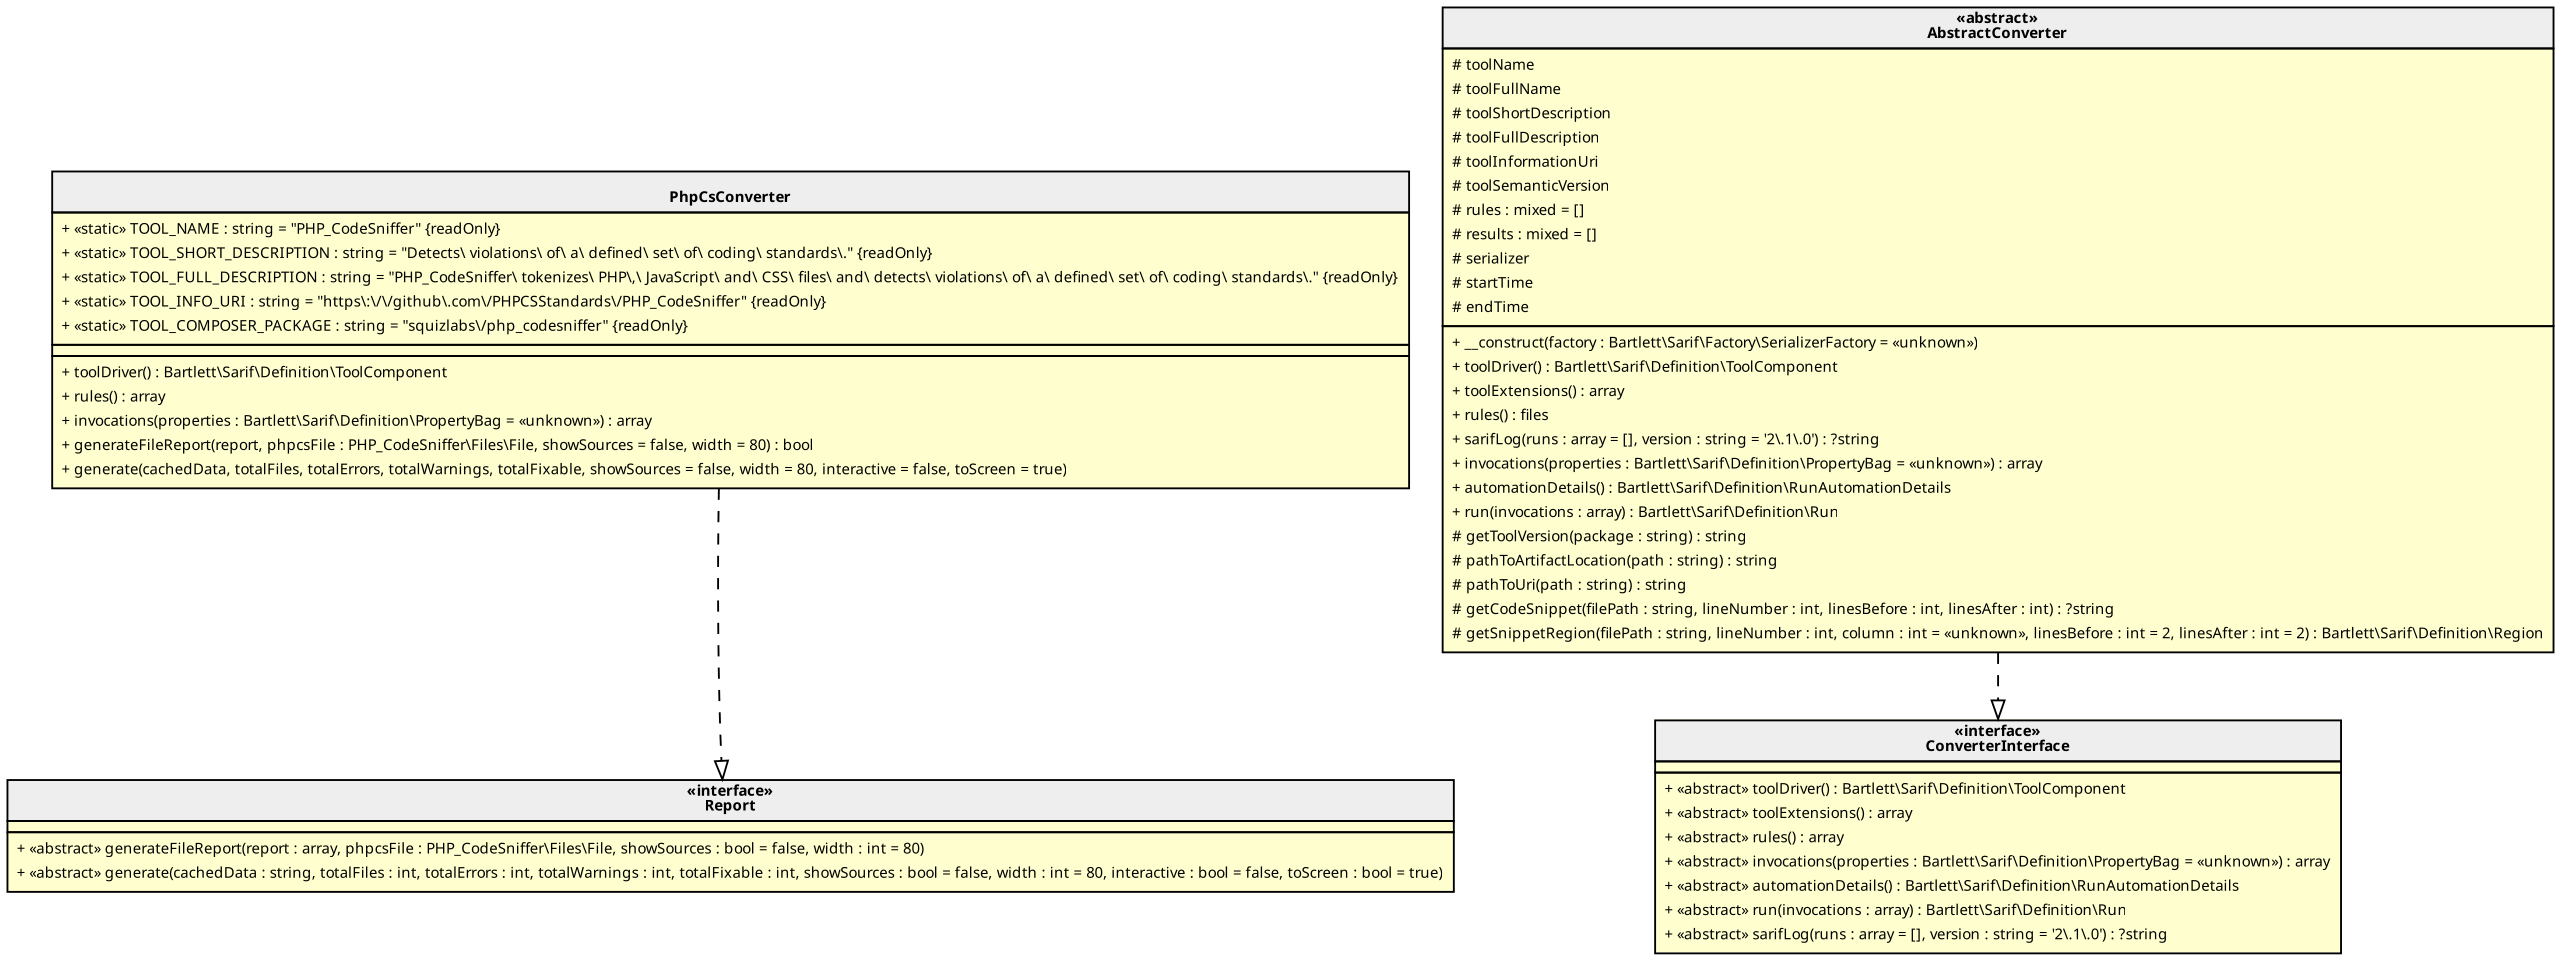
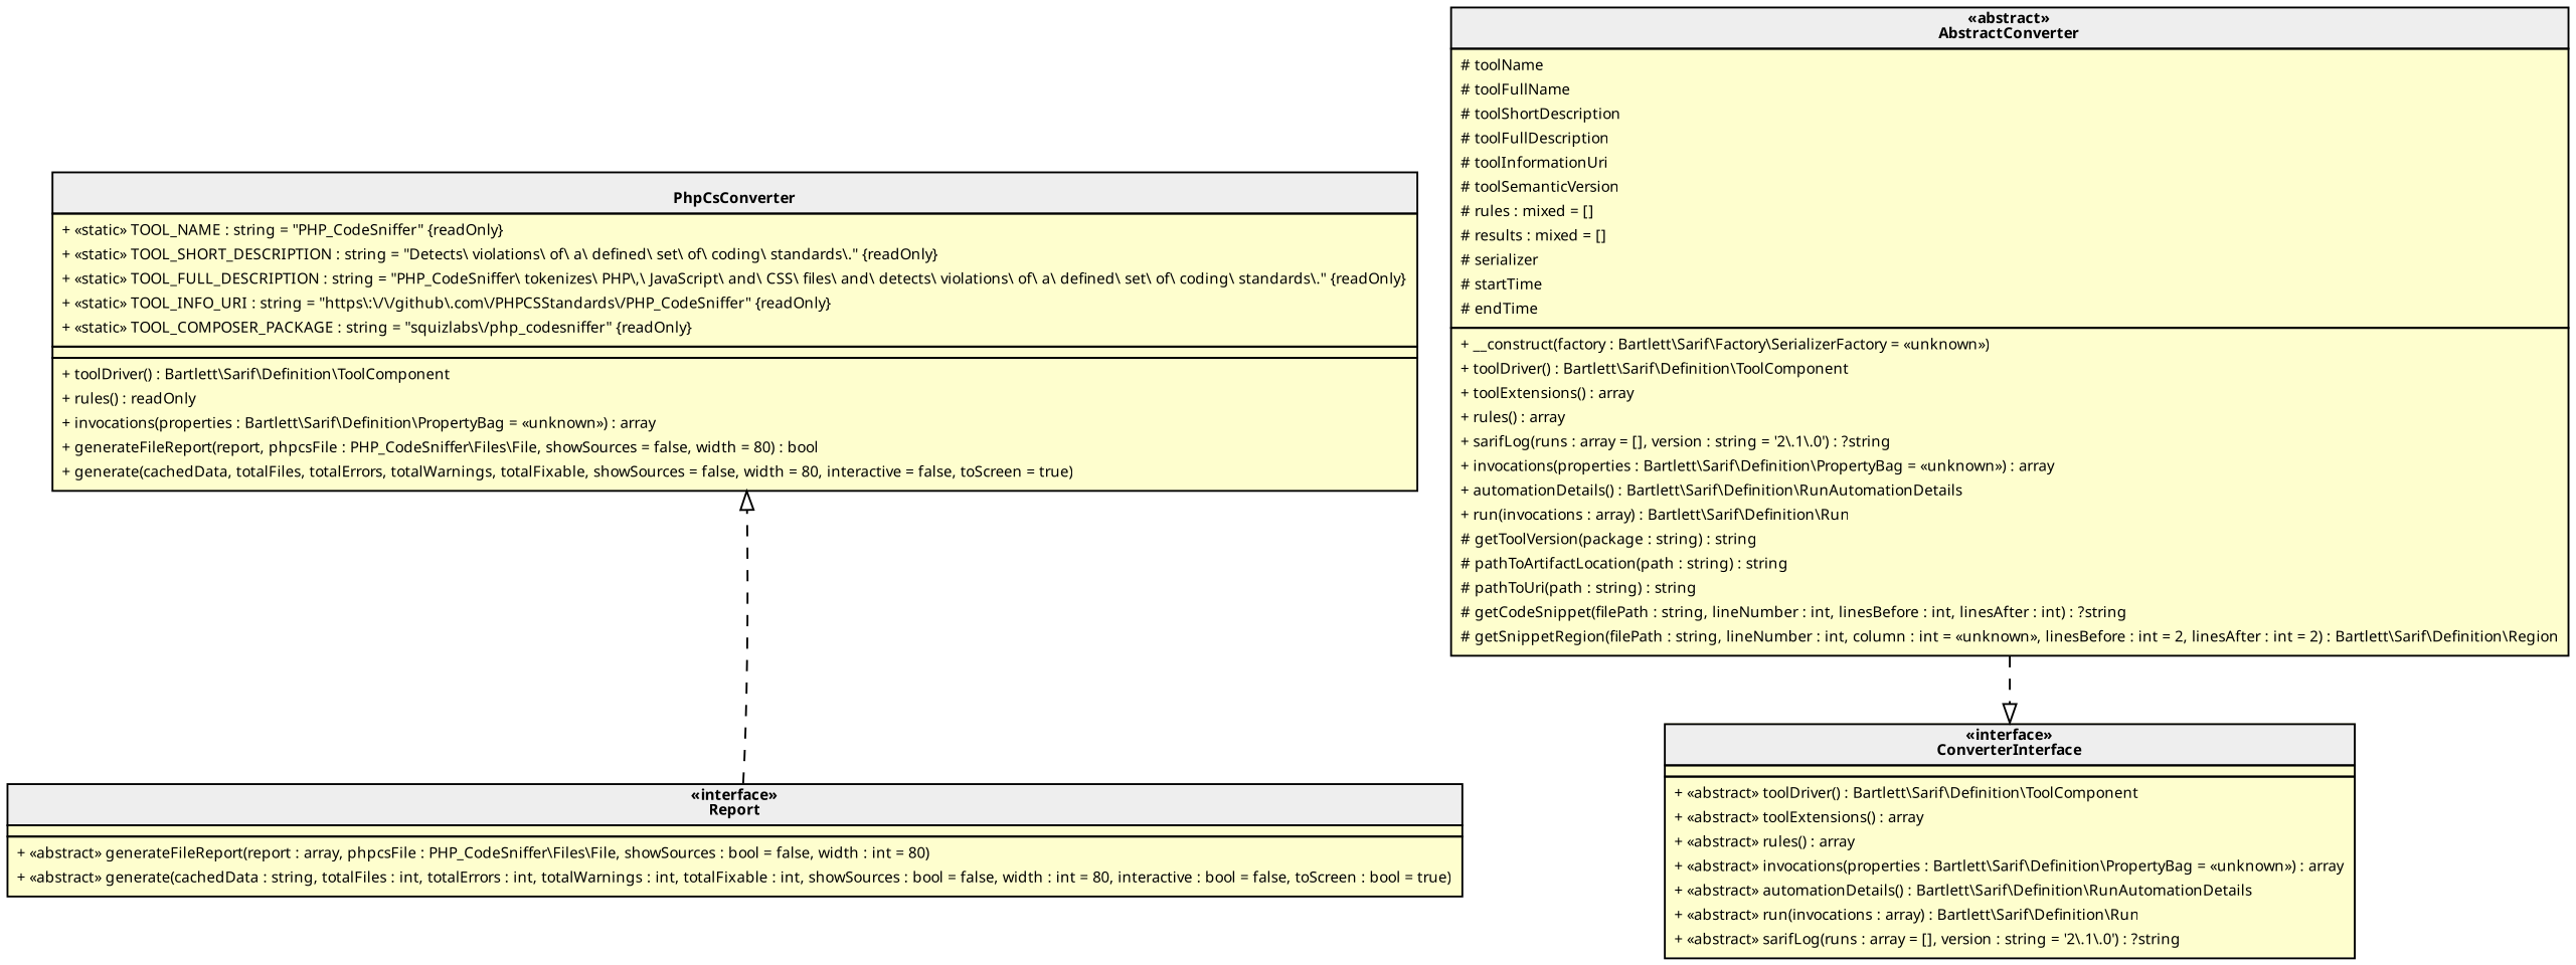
  digraph {
    rankdir=TB
    node [fillcolor="#FEFECE" fontname=Verdana fontsize=8 margin=0 shape=none style=filled]
    edge [arrowhead=empty fontname=Verdana fontsize=8 style=dashed]
-   n1 [label=< <table cellspacing="0" border="0" cellborder="1">     <tr><td bgcolor="#eeeeee"><b><br/>PhpCsConverter</b></td></tr>     <tr><td><table border="0" cellspacing="0" cellpadding="2">     <tr><td align="left">+ «static» TOOL_NAME : string = "PHP_CodeSniffer" {readOnly}</td></tr>     <tr><td align="left">+ «static» TOOL_SHORT_DESCRIPTION : string = "Detects\ violations\ of\ a\ defined\ set\ of\ coding\ standards\." {readOnly}</td></tr>     <tr><td align="left">+ «static» TOOL_FULL_DESCRIPTION : string = "PHP_CodeSniffer\ tokenizes\ PHP\,\ JavaScript\ and\ CSS\ files\ and\ detects\ violations\ of\ a\ defined\ set\ of\ coding\ standards\." {readOnly}</td></tr>     <tr><td align="left">+ «static» TOOL_INFO_URI : string = "https\:\/\/github\.com\/PHPCSStandards\/PHP_CodeSniffer" {readOnly}</td></tr>     <tr><td align="left">+ «static» TOOL_COMPOSER_PACKAGE : string = "squizlabs\/php_codesniffer" {readOnly}</td></tr> </table></td></tr>     <tr><td></td></tr>     <tr><td><table border="0" cellspacing="0" cellpadding="2">     <tr><td align="left">+ toolDriver() : Bartlett\\Sarif\\Definition\\ToolComponent</td></tr>     <tr><td align="left">+ rules() : array</td></tr>     <tr><td align="left">+ invocations(properties : Bartlett\\Sarif\\Definition\\PropertyBag = «unknown») : array</td></tr>     <tr><td align="left">+ generateFileReport(report, phpcsFile : PHP_CodeSniffer\\Files\\File, showSources = false, width = 80) : bool</td></tr>     <tr><td align="left">+ generate(cachedData, totalFiles, totalErrors, totalWarnings, totalFixable, showSources = false, width = 80, interactive = false, toScreen = true)</td></tr> </table></td></tr> </table>>]
-   n2 [label=< <table cellspacing="0" border="0" cellborder="1">     <tr><td bgcolor="#eeeeee"><b>«abstract»<br/>AbstractConverter</b></td></tr>     <tr><td><table border="0" cellspacing="0" cellpadding="2">     <tr><td align="left"># toolName</td></tr>     <tr><td align="left"># toolFullName</td></tr>     <tr><td align="left"># toolShortDescription</td></tr>     <tr><td align="left"># toolFullDescription</td></tr>     <tr><td align="left"># toolInformationUri</td></tr>     <tr><td align="left"># toolSemanticVersion</td></tr>     <tr><td align="left"># rules : mixed = []</td></tr>     <tr><td align="left"># results : mixed = []</td></tr>     <tr><td align="left"># serializer</td></tr>     <tr><td align="left"># startTime</td></tr>     <tr><td align="left"># endTime</td></tr> </table></td></tr>     <tr><td><table border="0" cellspacing="0" cellpadding="2">     <tr><td align="left">+ __construct(factory : Bartlett\\Sarif\\Factory\\SerializerFactory = «unknown»)</td></tr>     <tr><td align="left">+ toolDriver() : Bartlett\\Sarif\\Definition\\ToolComponent</td></tr>     <tr><td align="left">+ toolExtensions() : array</td></tr>     <tr><td align="left">+ rules() : files</td></tr>     <tr><td align="left">+ sarifLog(runs : array = [], version : string = '2\.1\.0') : ?string</td></tr>     <tr><td align="left">+ invocations(properties : Bartlett\\Sarif\\Definition\\PropertyBag = «unknown») : array</td></tr>     <tr><td align="left">+ automationDetails() : Bartlett\\Sarif\\Definition\\RunAutomationDetails</td></tr>     <tr><td align="left">+ run(invocations : array) : Bartlett\\Sarif\\Definition\\Run</td></tr>     <tr><td align="left"># getToolVersion(package : string) : string</td></tr>     <tr><td align="left"># pathToArtifactLocation(path : string) : string</td></tr>     <tr><td align="left"># pathToUri(path : string) : string</td></tr>     <tr><td align="left"># getCodeSnippet(filePath : string, lineNumber : int, linesBefore : int, linesAfter : int) : ?string</td></tr>     <tr><td align="left"># getSnippetRegion(filePath : string, lineNumber : int, column : int = «unknown», linesBefore : int = 2, linesAfter : int = 2) : Bartlett\\Sarif\\Definition\\Region</td></tr> </table></td></tr> </table>>]
+   n1 [label=< <table cellspacing="0" border="0" cellborder="1">     <tr><td bgcolor="#eeeeee"><b><br/>PhpCsConverter</b></td></tr>     <tr><td><table border="0" cellspacing="0" cellpadding="2">     <tr><td align="left">+ «static» TOOL_NAME : string = "PHP_CodeSniffer" {readOnly}</td></tr>     <tr><td align="left">+ «static» TOOL_SHORT_DESCRIPTION : string = "Detects\ violations\ of\ a\ defined\ set\ of\ coding\ standards\." {readOnly}</td></tr>     <tr><td align="left">+ «static» TOOL_FULL_DESCRIPTION : string = "PHP_CodeSniffer\ tokenizes\ PHP\,\ JavaScript\ and\ CSS\ files\ and\ detects\ violations\ of\ a\ defined\ set\ of\ coding\ standards\." {readOnly}</td></tr>     <tr><td align="left">+ «static» TOOL_INFO_URI : string = "https\:\/\/github\.com\/PHPCSStandards\/PHP_CodeSniffer" {readOnly}</td></tr>     <tr><td align="left">+ «static» TOOL_COMPOSER_PACKAGE : string = "squizlabs\/php_codesniffer" {readOnly}</td></tr> </table></td></tr>     <tr><td></td></tr>     <tr><td><table border="0" cellspacing="0" cellpadding="2">     <tr><td align="left">+ toolDriver() : Bartlett\\Sarif\\Definition\\ToolComponent</td></tr>     <tr><td align="left">+ rules() : readOnly</td></tr>     <tr><td align="left">+ invocations(properties : Bartlett\\Sarif\\Definition\\PropertyBag = «unknown») : array</td></tr>     <tr><td align="left">+ generateFileReport(report, phpcsFile : PHP_CodeSniffer\\Files\\File, showSources = false, width = 80) : bool</td></tr>     <tr><td align="left">+ generate(cachedData, totalFiles, totalErrors, totalWarnings, totalFixable, showSources = false, width = 80, interactive = false, toScreen = true)</td></tr> </table></td></tr> </table>>]
+   n2 [label=< <table cellspacing="0" border="0" cellborder="1">     <tr><td bgcolor="#eeeeee"><b>«abstract»<br/>AbstractConverter</b></td></tr>     <tr><td><table border="0" cellspacing="0" cellpadding="2">     <tr><td align="left"># toolName</td></tr>     <tr><td align="left"># toolFullName</td></tr>     <tr><td align="left"># toolShortDescription</td></tr>     <tr><td align="left"># toolFullDescription</td></tr>     <tr><td align="left"># toolInformationUri</td></tr>     <tr><td align="left"># toolSemanticVersion</td></tr>     <tr><td align="left"># rules : mixed = []</td></tr>     <tr><td align="left"># results : mixed = []</td></tr>     <tr><td align="left"># serializer</td></tr>     <tr><td align="left"># startTime</td></tr>     <tr><td align="left"># endTime</td></tr> </table></td></tr>     <tr><td><table border="0" cellspacing="0" cellpadding="2">     <tr><td align="left">+ __construct(factory : Bartlett\\Sarif\\Factory\\SerializerFactory = «unknown»)</td></tr>     <tr><td align="left">+ toolDriver() : Bartlett\\Sarif\\Definition\\ToolComponent</td></tr>     <tr><td align="left">+ toolExtensions() : array</td></tr>     <tr><td align="left">+ rules() : array</td></tr>     <tr><td align="left">+ sarifLog(runs : array = [], version : string = '2\.1\.0') : ?string</td></tr>     <tr><td align="left">+ invocations(properties : Bartlett\\Sarif\\Definition\\PropertyBag = «unknown») : array</td></tr>     <tr><td align="left">+ automationDetails() : Bartlett\\Sarif\\Definition\\RunAutomationDetails</td></tr>     <tr><td align="left">+ run(invocations : array) : Bartlett\\Sarif\\Definition\\Run</td></tr>     <tr><td align="left"># getToolVersion(package : string) : string</td></tr>     <tr><td align="left"># pathToArtifactLocation(path : string) : string</td></tr>     <tr><td align="left"># pathToUri(path : string) : string</td></tr>     <tr><td align="left"># getCodeSnippet(filePath : string, lineNumber : int, linesBefore : int, linesAfter : int) : ?string</td></tr>     <tr><td align="left"># getSnippetRegion(filePath : string, lineNumber : int, column : int = «unknown», linesBefore : int = 2, linesAfter : int = 2) : Bartlett\\Sarif\\Definition\\Region</td></tr> </table></td></tr> </table>>]
    n3 [label=< <table cellspacing="0" border="0" cellborder="1">     <tr><td bgcolor="#eeeeee"><b>«interface»<br/>ConverterInterface</b></td></tr>     <tr><td></td></tr>     <tr><td><table border="0" cellspacing="0" cellpadding="2">     <tr><td align="left">+ «abstract» toolDriver() : Bartlett\\Sarif\\Definition\\ToolComponent</td></tr>     <tr><td align="left">+ «abstract» toolExtensions() : array</td></tr>     <tr><td align="left">+ «abstract» rules() : array</td></tr>     <tr><td align="left">+ «abstract» invocations(properties : Bartlett\\Sarif\\Definition\\PropertyBag = «unknown») : array</td></tr>     <tr><td align="left">+ «abstract» automationDetails() : Bartlett\\Sarif\\Definition\\RunAutomationDetails</td></tr>     <tr><td align="left">+ «abstract» run(invocations : array) : Bartlett\\Sarif\\Definition\\Run</td></tr>     <tr><td align="left">+ «abstract» sarifLog(runs : array = [], version : string = '2\.1\.0') : ?string</td></tr> </table></td></tr> </table>>]
    n4 [label=< <table cellspacing="0" border="0" cellborder="1">     <tr><td bgcolor="#eeeeee"><b>«interface»<br/>Report</b></td></tr>     <tr><td></td></tr>     <tr><td><table border="0" cellspacing="0" cellpadding="2">     <tr><td align="left">+ «abstract» generateFileReport(report : array, phpcsFile : PHP_CodeSniffer\\Files\\File, showSources : bool = false, width : int = 80)</td></tr>     <tr><td align="left">+ «abstract» generate(cachedData : string, totalFiles : int, totalErrors : int, totalWarnings : int, totalFixable : int, showSources : bool = false, width : int = 80, interactive : bool = false, toScreen : bool = true)</td></tr> </table></td></tr> </table>>]
    subgraph sub_1 {
      bgcolor=BurlyWood
      label="Bartlett\\Sarif\\Converter"
      n1
      n2
      n3
    }
    subgraph sub_2 {
      label="PHP_CodeSniffer\\Reports"
      n4
    }
-   n1 -> n4
+   n4 -> n1
    n2 -> n3
  }
